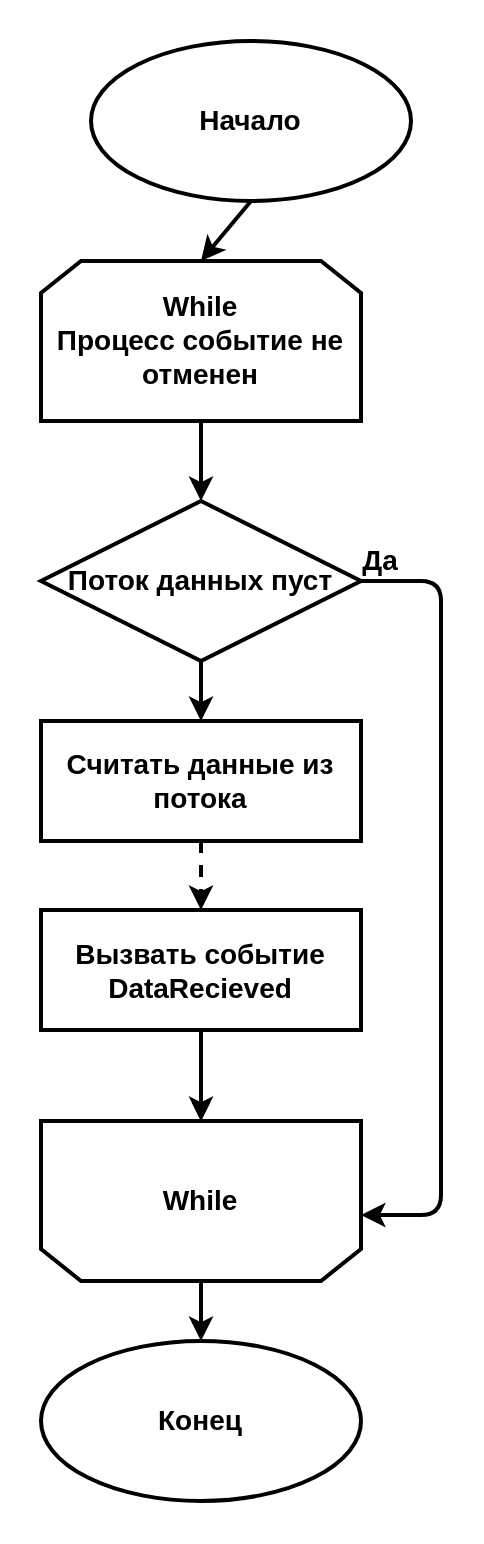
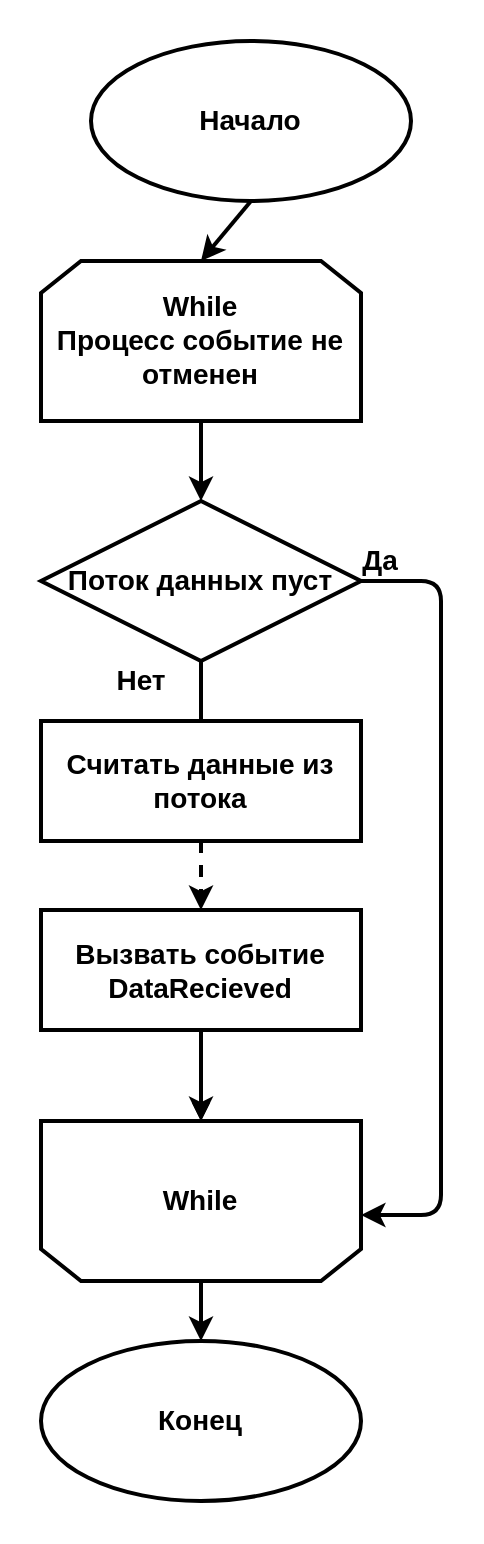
  <mxCell id="0" />
  <mxCell id="1" parent="0" />
  <mxCell id="2" value="&lt;font style=&quot;font-size: 14px&quot;&gt;&lt;b&gt;While&lt;br&gt;Процесс событие не отменен&lt;/b&gt;&lt;/font&gt;" parent="1" vertex="1" style="shape=loopLimit;whiteSpace=wrap;html=1;strokeWidth=2;"><mxGeometry as="geometry" x="20" y="130" width="160" height="80" /></mxCell>
  <mxCell id="3" value="&lt;b style=&quot;font-size: 14px&quot;&gt;&lt;font style=&quot;font-size: 14px&quot;&gt;Начало&lt;/font&gt;&lt;/b&gt;" parent="1" vertex="1" style="ellipse;whiteSpace=wrap;html=1;strokeWidth=2;"><mxGeometry x="45" y="20" as="geometry" width="160" height="80" /></mxCell>
  <mxCell id="4" value="&lt;font style=&quot;font-size: 14px&quot;&gt;&lt;b&gt;Поток данных пуст&lt;/b&gt;&lt;/font&gt;" parent="1" vertex="1" style="rhombus;whiteSpace=wrap;html=1;strokeWidth=2;"><mxGeometry as="geometry" x="20" y="250" width="160" height="80" /></mxCell>
  <mxCell id="5" value="&lt;font style=&quot;font-size: 14px&quot;&gt;&lt;b&gt;Считать данные из потока&lt;/b&gt;&lt;/font&gt;" parent="1" vertex="1" style="rounded=0;whiteSpace=wrap;html=1;strokeWidth=2;"><mxGeometry as="geometry" x="20" y="360" width="160" height="60" /></mxCell>
  <mxCell id="6" value="" parent="1" style="edgeStyle=orthogonalEdgeStyle;rounded=0;orthogonalLoop=1;jettySize=auto;html=1;strokeWidth=2;" source="7" target="10" edge="1"><mxGeometry as="geometry" relative="1" /></mxCell>
  <mxCell id="7" value="&lt;b style=&quot;font-size: 14px&quot;&gt;&lt;font style=&quot;font-size: 14px&quot;&gt;Вызвать событие DataRecieved&lt;/font&gt;&lt;/b&gt;" parent="1" vertex="1" style="rounded=0;whiteSpace=wrap;html=1;strokeWidth=2;"><mxGeometry as="geometry" x="20" y="454.5" width="160" height="60" /></mxCell>
  <mxCell id="8" value="" parent="1" style="endArrow=classic;html=1;exitX=0.5;exitY=1;exitDx=0;exitDy=0;entryX=0.5;entryY=0;entryDx=0;entryDy=0;strokeWidth=2;" source="3" target="2" edge="1"><mxGeometry as="geometry" width="50" height="50" relative="1"><mxPoint as="sourcePoint" x="170" y="200" /><mxPoint as="targetPoint" x="220" y="150" /></mxGeometry></mxCell>
  <mxCell id="9" value="" parent="1" style="endArrow=classic;html=1;exitX=0.5;exitY=1;exitDx=0;exitDy=0;entryX=0.5;entryY=0;entryDx=0;entryDy=0;strokeWidth=2;" source="2" target="4" edge="1"><mxGeometry as="geometry" width="50" height="50" relative="1"><mxPoint as="sourcePoint" x="170" y="200" /><mxPoint as="targetPoint" x="220" y="150" /></mxGeometry></mxCell>
  <mxCell id="10" value="" parent="1" vertex="1" style="shape=loopLimit;whiteSpace=wrap;html=1;strokeWidth=2;rotation=-180;"><mxGeometry as="geometry" x="20" y="560" width="160" height="80" /></mxCell>
- <mxCell id="11" value="" parent="1" style="endArrow=classic;html=1;exitX=0.5;exitY=1;exitDx=0;exitDy=0;entryX=0.5;entryY=0;entryDx=0;entryDy=0;strokeWidth=2;" source="4" target="5" edge="1"><mxGeometry as="geometry" width="50" height="50" relative="1"><mxPoint as="sourcePoint" x="170" y="470" /><mxPoint as="targetPoint" x="220" y="420" /></mxGeometry></mxCell>
+ <mxCell id="11" value="" parent="1" style="endArrow=none;html=1;exitX=0.5;exitY=1;exitDx=0;exitDy=0;entryX=0.5;entryY=0;entryDx=0;entryDy=0;strokeWidth=2;" source="4" target="5" edge="1"><mxGeometry as="geometry" width="50" height="50" relative="1"><mxPoint as="sourcePoint" x="170" y="470" /><mxPoint as="targetPoint" x="220" y="420" /></mxGeometry></mxCell>
  <mxCell id="12" value="" parent="1" style="endArrow=classic;html=1;exitX=0.5;exitY=1;exitDx=0;exitDy=0;entryX=0.5;entryY=0;entryDx=0;entryDy=0;strokeWidth=2;dashed=1;" source="5" target="7" edge="1"><mxGeometry as="geometry" width="50" height="50" relative="1"><mxPoint as="sourcePoint" x="170" y="470" /><mxPoint as="targetPoint" x="220" y="420" /></mxGeometry></mxCell>
  <mxCell id="13" value="" parent="1" style="endArrow=classic;html=1;exitX=0.5;exitY=1;exitDx=0;exitDy=0;" source="7" edge="1"><mxGeometry as="geometry" width="50" height="50" relative="1"><mxPoint as="sourcePoint" x="170" y="470" /><mxPoint as="targetPoint" x="100" y="560" /></mxGeometry></mxCell>
  <mxCell id="14" value="" parent="1" style="endArrow=classic;html=1;exitX=1;exitY=0.5;exitDx=0;exitDy=0;strokeWidth=2;" source="4" edge="1"><mxGeometry as="geometry" width="50" height="50" relative="1"><mxPoint as="sourcePoint" x="170" y="320" /><mxPoint as="targetPoint" x="180" y="607" /><Array as="points"><mxPoint x="220" y="290" /><mxPoint x="220" y="607" /></Array></mxGeometry></mxCell>
  <mxCell id="15" value="&lt;font style=&quot;font-size: 14px&quot;&gt;&lt;b&gt;Да&lt;/b&gt;&lt;/font&gt;" parent="1" vertex="1" style="text;html=1;strokeColor=none;fillColor=none;align=center;verticalAlign=middle;whiteSpace=wrap;rounded=0;strokeWidth=2;"><mxGeometry as="geometry" x="170" y="140" width="40" height="280" /></mxCell>
+ <mxCell id="16" value="&lt;b style=&quot;font-size: 14px&quot;&gt;&lt;font style=&quot;font-size: 14px&quot;&gt;Нет&lt;/font&gt;&lt;/b&gt;" parent="1" vertex="1" style="text;html=1;align=center;verticalAlign=middle;resizable=0;points=[];autosize=1;"><mxGeometry as="geometry" x="50" y="330" width="40" height="20" /></mxCell>
  <mxCell id="17" value="&lt;font style=&quot;font-size: 14px&quot;&gt;&lt;b&gt;Конец&lt;/b&gt;&lt;/font&gt;" parent="1" vertex="1" style="ellipse;whiteSpace=wrap;html=1;strokeWidth=2;"><mxGeometry as="geometry" x="20" y="670" width="160" height="80" /></mxCell>
  <mxCell id="18" value="" parent="1" style="endArrow=classic;html=1;exitX=0.5;exitY=0;exitDx=0;exitDy=0;entryX=0.5;entryY=0;entryDx=0;entryDy=0;strokeWidth=2;" source="10" target="17" edge="1"><mxGeometry as="geometry" width="50" height="50" relative="1"><mxPoint as="sourcePoint" x="170" y="590" /><mxPoint as="targetPoint" x="220" y="540" /></mxGeometry></mxCell>
  <mxCell id="19" value="&lt;font style=&quot;font-size: 14px&quot;&gt;&lt;b&gt;While&lt;/b&gt;&lt;/font&gt;" parent="1" vertex="1" style="text;html=1;strokeColor=none;fillColor=none;align=center;verticalAlign=middle;whiteSpace=wrap;rounded=0;"><mxGeometry as="geometry" x="80" y="590" width="40" height="20" /></mxCell>
